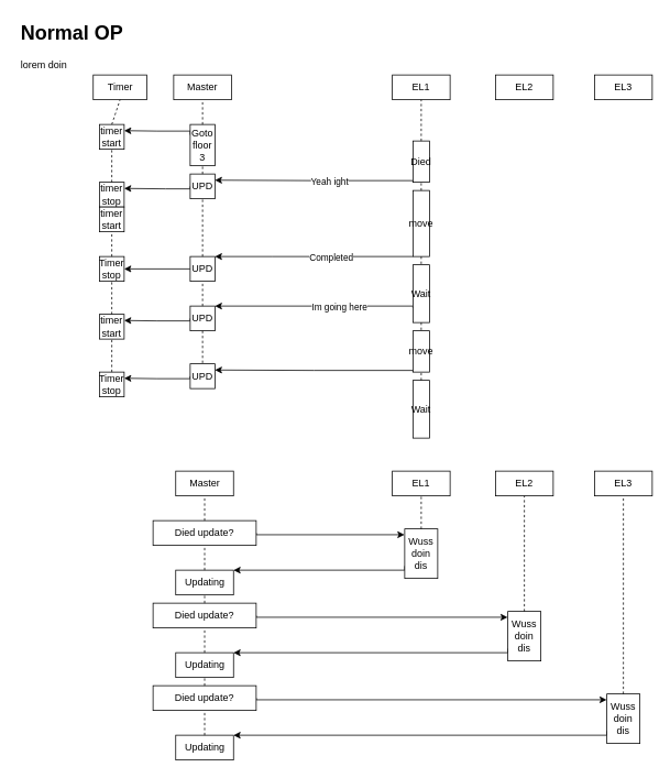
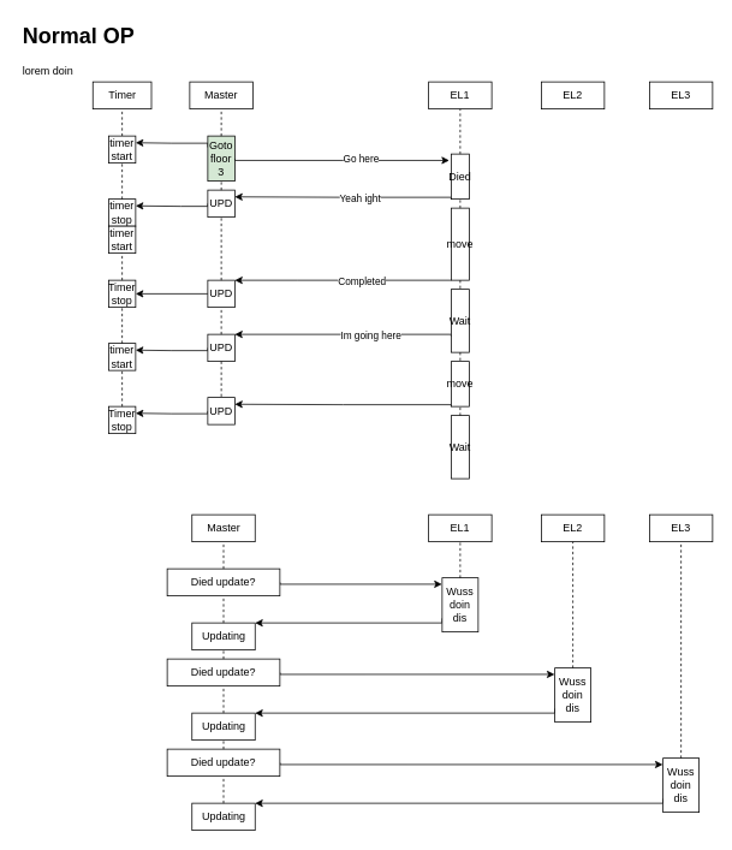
  <mxCell id="0" />
  <mxCell id="1" parent="0" />
  <mxCell id="2" value="Master" style="rounded=0;whiteSpace=wrap;html=1;" parent="1" vertex="1"><mxGeometry x="210" y="90" width="70" height="30" as="geometry" /></mxCell>
  <mxCell id="3" value="EL1" style="rounded=0;whiteSpace=wrap;html=1;" parent="1" vertex="1"><mxGeometry x="475" y="90" width="70" height="30" as="geometry" /></mxCell>
  <mxCell id="4" value="EL2" style="rounded=0;whiteSpace=wrap;html=1;" parent="1" vertex="1"><mxGeometry x="600" y="90" width="70" height="30" as="geometry" /></mxCell>
  <mxCell id="5" value="EL3" style="rounded=0;whiteSpace=wrap;html=1;" parent="1" vertex="1"><mxGeometry x="720" y="90" width="70" height="30" as="geometry" /></mxCell>
+ <mxCell id="6" style="edgeStyle=orthogonalEdgeStyle;rounded=0;orthogonalLoop=1;jettySize=auto;html=1;exitX=1;exitY=0.5;exitDx=0;exitDy=0;entryX=-0.105;entryY=0.142;entryDx=0;entryDy=0;entryPerimeter=0;" parent="1" source="9" target="24" edge="1"><mxGeometry relative="1" as="geometry"><Array as="points"><mxPoint x="260" y="177" /></Array></mxGeometry></mxCell>
+ <mxCell id="7" value="Go here" style="edgeLabel;html=1;align=center;verticalAlign=middle;resizable=0;points=[];" parent="6" vertex="1" connectable="0"><mxGeometry x="-0.333" y="-1" relative="1" as="geometry"><mxPoint x="62" y="-3" as="offset" /></mxGeometry></mxCell>
  <mxCell id="8" style="edgeStyle=orthogonalEdgeStyle;rounded=0;orthogonalLoop=1;jettySize=auto;html=1;exitX=0;exitY=0.25;exitDx=0;exitDy=0;entryX=1;entryY=0.25;entryDx=0;entryDy=0;" edge="1" parent="1" source="9" target="79"><mxGeometry relative="1" as="geometry"><Array as="points"><mxPoint x="230" y="158" /><mxPoint x="190" y="158" /></Array></mxGeometry></mxCell>
- <mxCell id="9" value="Goto floor 3" style="rounded=0;whiteSpace=wrap;html=1;" parent="1" vertex="1"><mxGeometry x="230" y="150" width="30" height="50" as="geometry" /></mxCell>
+ <mxCell id="9" value="Goto floor 3" style="rounded=0;whiteSpace=wrap;html=1;fillColor=#d5e8d4;" parent="1" vertex="1"><mxGeometry x="230" y="150" width="30" height="50" as="geometry" /></mxCell>
  <mxCell id="10" value="" style="endArrow=none;dashed=1;html=1;rounded=0;exitX=0.5;exitY=0;exitDx=0;exitDy=0;entryX=0.5;entryY=1;entryDx=0;entryDy=0;" parent="1" source="9" target="2" edge="1"><mxGeometry width="50" height="50" relative="1" as="geometry"><mxPoint x="410" y="430" as="sourcePoint" /><mxPoint x="460" y="380" as="targetPoint" /></mxGeometry></mxCell>
  <mxCell id="11" style="edgeStyle=orthogonalEdgeStyle;rounded=0;orthogonalLoop=1;jettySize=auto;html=1;exitX=0;exitY=1;exitDx=0;exitDy=0;entryX=1;entryY=0;entryDx=0;entryDy=0;" parent="1" source="13" target="15" edge="1"><mxGeometry relative="1" as="geometry"><Array as="points"><mxPoint x="330" y="310" /><mxPoint x="330" y="310" /></Array></mxGeometry></mxCell>
  <mxCell id="12" value="Completed" style="edgeLabel;html=1;align=center;verticalAlign=middle;resizable=0;points=[];" parent="11" vertex="1" connectable="0"><mxGeometry x="-0.342" y="-1" relative="1" as="geometry"><mxPoint x="-21" y="1" as="offset" /></mxGeometry></mxCell>
  <mxCell id="13" value="move" style="rounded=0;whiteSpace=wrap;html=1;" parent="1" vertex="1"><mxGeometry x="500" y="230" width="20" height="80" as="geometry" /></mxCell>
  <mxCell id="14" style="edgeStyle=orthogonalEdgeStyle;rounded=0;orthogonalLoop=1;jettySize=auto;html=1;exitX=0;exitY=0.5;exitDx=0;exitDy=0;entryX=1;entryY=0.5;entryDx=0;entryDy=0;" parent="1" source="15" target="40" edge="1"><mxGeometry relative="1" as="geometry" /></mxCell>
  <mxCell id="15" value="UPD" style="rounded=0;whiteSpace=wrap;html=1;" parent="1" vertex="1"><mxGeometry x="230" y="310" width="30" height="30" as="geometry" /></mxCell>
  <mxCell id="16" style="edgeStyle=orthogonalEdgeStyle;rounded=0;orthogonalLoop=1;jettySize=auto;html=1;exitX=0.5;exitY=1;exitDx=0;exitDy=0;" parent="1" source="13" target="13" edge="1"><mxGeometry relative="1" as="geometry" /></mxCell>
  <mxCell id="17" style="edgeStyle=orthogonalEdgeStyle;rounded=0;orthogonalLoop=1;jettySize=auto;html=1;exitX=0;exitY=0.75;exitDx=0;exitDy=0;entryX=1;entryY=0;entryDx=0;entryDy=0;" parent="1" source="19" target="21" edge="1"><mxGeometry relative="1" as="geometry"><Array as="points"><mxPoint x="500" y="370" /></Array></mxGeometry></mxCell>
  <mxCell id="18" value="Im going here" style="edgeLabel;html=1;align=center;verticalAlign=middle;resizable=0;points=[];" parent="17" vertex="1" connectable="0"><mxGeometry x="-0.122" y="2" relative="1" as="geometry"><mxPoint x="14" y="-2" as="offset" /></mxGeometry></mxCell>
  <mxCell id="19" value="Wait" style="rounded=0;whiteSpace=wrap;html=1;" parent="1" vertex="1"><mxGeometry x="500" y="320" width="20" height="70" as="geometry" /></mxCell>
  <mxCell id="20" style="edgeStyle=orthogonalEdgeStyle;rounded=0;orthogonalLoop=1;jettySize=auto;html=1;exitX=0;exitY=0.5;exitDx=0;exitDy=0;entryX=1;entryY=0.25;entryDx=0;entryDy=0;" parent="1" source="21" target="67" edge="1"><mxGeometry relative="1" as="geometry"><Array as="points"><mxPoint x="230" y="388" /><mxPoint x="190" y="388" /></Array></mxGeometry></mxCell>
  <mxCell id="21" value="UPD" style="rounded=0;whiteSpace=wrap;html=1;" parent="1" vertex="1"><mxGeometry x="230" y="370" width="30" height="30" as="geometry" /></mxCell>
  <mxCell id="22" style="edgeStyle=orthogonalEdgeStyle;rounded=0;orthogonalLoop=1;jettySize=auto;html=1;exitX=0;exitY=1;exitDx=0;exitDy=0;entryX=1;entryY=0.25;entryDx=0;entryDy=0;" parent="1" source="24" target="26" edge="1"><mxGeometry relative="1" as="geometry"><Array as="points"><mxPoint x="500" y="218" /><mxPoint x="380" y="218" /></Array></mxGeometry></mxCell>
  <mxCell id="23" value="Yeah ight" style="edgeLabel;html=1;align=center;verticalAlign=middle;resizable=0;points=[];" parent="22" vertex="1" connectable="0"><mxGeometry x="0.371" y="1" relative="1" as="geometry"><mxPoint x="63" y="1" as="offset" /></mxGeometry></mxCell>
  <mxCell id="24" value="Died" style="rounded=0;whiteSpace=wrap;html=1;" parent="1" vertex="1"><mxGeometry x="500" y="170" width="20" height="50" as="geometry" /></mxCell>
  <mxCell id="25" style="edgeStyle=orthogonalEdgeStyle;rounded=0;orthogonalLoop=1;jettySize=auto;html=1;exitX=0;exitY=0.5;exitDx=0;exitDy=0;entryX=1;entryY=0.25;entryDx=0;entryDy=0;" edge="1" parent="1" source="26" target="39"><mxGeometry relative="1" as="geometry"><Array as="points"><mxPoint x="230" y="228" /><mxPoint x="200" y="228" /></Array></mxGeometry></mxCell>
  <mxCell id="26" value="UPD" style="rounded=0;whiteSpace=wrap;html=1;" parent="1" vertex="1"><mxGeometry x="230" y="210" width="30" height="30" as="geometry" /></mxCell>
  <mxCell id="27" value="" style="endArrow=none;dashed=1;html=1;rounded=0;entryX=0.5;entryY=1;entryDx=0;entryDy=0;exitX=0.5;exitY=0;exitDx=0;exitDy=0;" parent="1" source="24" target="3" edge="1"><mxGeometry width="50" height="50" relative="1" as="geometry"><mxPoint x="540" y="220" as="sourcePoint" /><mxPoint x="590" y="170" as="targetPoint" /></mxGeometry></mxCell>
  <mxCell id="28" value="" style="endArrow=none;dashed=1;html=1;rounded=0;entryX=0.5;entryY=1;entryDx=0;entryDy=0;exitX=0.5;exitY=0;exitDx=0;exitDy=0;" parent="1" source="13" target="24" edge="1"><mxGeometry width="50" height="50" relative="1" as="geometry"><mxPoint x="680" y="320" as="sourcePoint" /><mxPoint x="730" y="270" as="targetPoint" /></mxGeometry></mxCell>
  <mxCell id="29" value="" style="endArrow=none;dashed=1;html=1;rounded=0;exitX=0.5;exitY=1;exitDx=0;exitDy=0;entryX=0.5;entryY=0;entryDx=0;entryDy=0;" parent="1" source="13" target="19" edge="1"><mxGeometry width="50" height="50" relative="1" as="geometry"><mxPoint x="680" y="320" as="sourcePoint" /><mxPoint x="730" y="270" as="targetPoint" /></mxGeometry></mxCell>
  <mxCell id="30" value="" style="endArrow=none;dashed=1;html=1;rounded=0;entryX=0.5;entryY=1;entryDx=0;entryDy=0;exitX=0.5;exitY=0;exitDx=0;exitDy=0;" parent="1" source="26" target="9" edge="1"><mxGeometry width="50" height="50" relative="1" as="geometry"><mxPoint x="170" y="320" as="sourcePoint" /><mxPoint x="220" y="270" as="targetPoint" /></mxGeometry></mxCell>
  <mxCell id="31" value="" style="endArrow=none;dashed=1;html=1;rounded=0;entryX=0.5;entryY=1;entryDx=0;entryDy=0;exitX=0.5;exitY=0;exitDx=0;exitDy=0;" parent="1" source="15" target="26" edge="1"><mxGeometry width="50" height="50" relative="1" as="geometry"><mxPoint x="160" y="300" as="sourcePoint" /><mxPoint x="210" y="250" as="targetPoint" /></mxGeometry></mxCell>
  <mxCell id="32" value="" style="endArrow=none;dashed=1;html=1;rounded=0;entryX=0.5;entryY=1;entryDx=0;entryDy=0;exitX=0.5;exitY=0;exitDx=0;exitDy=0;" parent="1" source="21" target="15" edge="1"><mxGeometry width="50" height="50" relative="1" as="geometry"><mxPoint x="140" y="400" as="sourcePoint" /><mxPoint x="190" y="350" as="targetPoint" /></mxGeometry></mxCell>
  <mxCell id="33" value="Master" style="rounded=0;whiteSpace=wrap;html=1;" parent="1" vertex="1"><mxGeometry x="212.5" y="570" width="70" height="30" as="geometry" /></mxCell>
  <mxCell id="34" value="EL1" style="rounded=0;whiteSpace=wrap;html=1;" parent="1" vertex="1"><mxGeometry x="475" y="570" width="70" height="30" as="geometry" /></mxCell>
  <mxCell id="35" value="EL2" style="rounded=0;whiteSpace=wrap;html=1;" parent="1" vertex="1"><mxGeometry x="600" y="570" width="70" height="30" as="geometry" /></mxCell>
  <mxCell id="36" value="EL3" style="rounded=0;whiteSpace=wrap;html=1;" parent="1" vertex="1"><mxGeometry x="720" y="570" width="70" height="30" as="geometry" /></mxCell>
  <mxCell id="37" value="&lt;h1&gt;Normal OP&lt;/h1&gt;&lt;div&gt;lorem doin&lt;/div&gt;" style="text;html=1;strokeColor=none;fillColor=none;spacing=5;spacingTop=-20;whiteSpace=wrap;overflow=hidden;rounded=0;" parent="1" vertex="1"><mxGeometry x="20" y="20" width="190" height="120" as="geometry" /></mxCell>
- <mxCell id="38" value="Timer" style="rounded=0;whiteSpace=wrap;html=1;" parent="1" vertex="1"><mxGeometry x="112.5" y="90" width="65" height="30" as="geometry" /></mxCell>
+ <mxCell id="38" value="Timer" style="rounded=0;whiteSpace=wrap;html=1;" parent="1" vertex="1"><mxGeometry x="102.5" y="90" width="65" height="30" as="geometry" /></mxCell>
  <mxCell id="39" value="timer stop" style="rounded=0;whiteSpace=wrap;html=1;" parent="1" vertex="1"><mxGeometry x="120" y="220" width="30" height="30" as="geometry" /></mxCell>
  <mxCell id="40" value="Timer stop" style="rounded=0;whiteSpace=wrap;html=1;" parent="1" vertex="1"><mxGeometry x="120" y="310" width="30" height="30" as="geometry" /></mxCell>
  <mxCell id="41" value="" style="endArrow=none;dashed=1;html=1;rounded=0;entryX=0.5;entryY=1;entryDx=0;entryDy=0;exitX=0.5;exitY=0;exitDx=0;exitDy=0;startArrow=none;" parent="1" source="79" target="38" edge="1"><mxGeometry width="50" height="50" relative="1" as="geometry"><mxPoint x="120" y="170" as="sourcePoint" /><mxPoint x="170" y="120" as="targetPoint" /></mxGeometry></mxCell>
  <mxCell id="42" value="" style="endArrow=none;dashed=1;html=1;rounded=0;entryX=0.5;entryY=1;entryDx=0;entryDy=0;exitX=0.5;exitY=0;exitDx=0;exitDy=0;" parent="1" source="40" target="39" edge="1"><mxGeometry width="50" height="50" relative="1" as="geometry"><mxPoint x="120" y="290" as="sourcePoint" /><mxPoint x="170" y="240" as="targetPoint" /></mxGeometry></mxCell>
  <mxCell id="43" style="edgeStyle=orthogonalEdgeStyle;rounded=0;orthogonalLoop=1;jettySize=auto;html=1;exitX=1;exitY=0.5;exitDx=0;exitDy=0;entryX=-0.007;entryY=0.118;entryDx=0;entryDy=0;entryPerimeter=0;" parent="1" source="44" target="47" edge="1"><mxGeometry relative="1" as="geometry"><Array as="points"><mxPoint x="310" y="647" /></Array></mxGeometry></mxCell>
  <mxCell id="44" value="Died update?" style="rounded=0;whiteSpace=wrap;html=1;" parent="1" vertex="1"><mxGeometry x="185" y="630" width="125" height="30" as="geometry" /></mxCell>
  <mxCell id="45" value="Updating" style="rounded=0;whiteSpace=wrap;html=1;" parent="1" vertex="1"><mxGeometry x="212.5" y="690" width="70" height="30" as="geometry" /></mxCell>
  <mxCell id="46" style="edgeStyle=orthogonalEdgeStyle;rounded=0;orthogonalLoop=1;jettySize=auto;html=1;exitX=0;exitY=0.75;exitDx=0;exitDy=0;entryX=1;entryY=0;entryDx=0;entryDy=0;" parent="1" source="47" target="45" edge="1"><mxGeometry relative="1" as="geometry"><Array as="points"><mxPoint x="490" y="690" /></Array></mxGeometry></mxCell>
  <mxCell id="47" value="Wuss doin dis" style="rounded=0;whiteSpace=wrap;html=1;" parent="1" vertex="1"><mxGeometry x="490" y="640" width="40" height="60" as="geometry" /></mxCell>
  <mxCell id="48" style="edgeStyle=orthogonalEdgeStyle;rounded=0;orthogonalLoop=1;jettySize=auto;html=1;exitX=1;exitY=0.5;exitDx=0;exitDy=0;entryX=-0.007;entryY=0.118;entryDx=0;entryDy=0;entryPerimeter=0;" parent="1" source="49" target="52" edge="1"><mxGeometry relative="1" as="geometry"><Array as="points"><mxPoint x="310" y="747" /></Array></mxGeometry></mxCell>
  <mxCell id="49" value="Died update?" style="rounded=0;whiteSpace=wrap;html=1;" parent="1" vertex="1"><mxGeometry x="185" y="730" width="125" height="30" as="geometry" /></mxCell>
  <mxCell id="50" value="Updating" style="rounded=0;whiteSpace=wrap;html=1;" parent="1" vertex="1"><mxGeometry x="212.5" y="790" width="70" height="30" as="geometry" /></mxCell>
  <mxCell id="51" style="edgeStyle=orthogonalEdgeStyle;rounded=0;orthogonalLoop=1;jettySize=auto;html=1;exitX=0;exitY=0.75;exitDx=0;exitDy=0;entryX=1;entryY=0;entryDx=0;entryDy=0;" parent="1" source="52" target="50" edge="1"><mxGeometry relative="1" as="geometry"><Array as="points"><mxPoint x="615" y="790" /></Array></mxGeometry></mxCell>
  <mxCell id="52" value="Wuss doin dis" style="rounded=0;whiteSpace=wrap;html=1;" parent="1" vertex="1"><mxGeometry x="615" y="740" width="40" height="60" as="geometry" /></mxCell>
  <mxCell id="53" style="edgeStyle=orthogonalEdgeStyle;rounded=0;orthogonalLoop=1;jettySize=auto;html=1;exitX=1;exitY=0.5;exitDx=0;exitDy=0;entryX=-0.007;entryY=0.118;entryDx=0;entryDy=0;entryPerimeter=0;" parent="1" source="54" target="57" edge="1"><mxGeometry relative="1" as="geometry"><Array as="points"><mxPoint x="310" y="847" /></Array></mxGeometry></mxCell>
  <mxCell id="54" value="Died update?" style="rounded=0;whiteSpace=wrap;html=1;" parent="1" vertex="1"><mxGeometry x="185" y="830" width="125" height="30" as="geometry" /></mxCell>
  <mxCell id="55" value="Updating" style="rounded=0;whiteSpace=wrap;html=1;" parent="1" vertex="1"><mxGeometry x="212.5" y="890" width="70" height="30" as="geometry" /></mxCell>
  <mxCell id="56" style="edgeStyle=orthogonalEdgeStyle;rounded=0;orthogonalLoop=1;jettySize=auto;html=1;exitX=0;exitY=0.75;exitDx=0;exitDy=0;entryX=1;entryY=0;entryDx=0;entryDy=0;" parent="1" source="57" target="55" edge="1"><mxGeometry relative="1" as="geometry"><Array as="points"><mxPoint x="735" y="890" /></Array></mxGeometry></mxCell>
  <mxCell id="57" value="Wuss doin dis" style="rounded=0;whiteSpace=wrap;html=1;" parent="1" vertex="1"><mxGeometry x="735" y="840" width="40" height="60" as="geometry" /></mxCell>
  <mxCell id="58" value="" style="endArrow=none;dashed=1;html=1;rounded=0;entryX=0.5;entryY=1;entryDx=0;entryDy=0;exitX=0.5;exitY=0;exitDx=0;exitDy=0;" parent="1" source="57" target="36" edge="1"><mxGeometry width="50" height="50" relative="1" as="geometry"><mxPoint x="560" y="840" as="sourcePoint" /><mxPoint x="610" y="790" as="targetPoint" /></mxGeometry></mxCell>
  <mxCell id="59" value="" style="endArrow=none;dashed=1;html=1;rounded=0;entryX=0.5;entryY=1;entryDx=0;entryDy=0;exitX=0.5;exitY=0;exitDx=0;exitDy=0;" parent="1" source="52" target="35" edge="1"><mxGeometry width="50" height="50" relative="1" as="geometry"><mxPoint x="610" y="660" as="sourcePoint" /><mxPoint x="660" y="610" as="targetPoint" /></mxGeometry></mxCell>
  <mxCell id="60" value="" style="endArrow=none;dashed=1;html=1;rounded=0;entryX=0.5;entryY=1;entryDx=0;entryDy=0;exitX=0.5;exitY=0;exitDx=0;exitDy=0;" parent="1" source="47" target="34" edge="1"><mxGeometry width="50" height="50" relative="1" as="geometry"><mxPoint x="380" y="640" as="sourcePoint" /><mxPoint x="430" y="590" as="targetPoint" /></mxGeometry></mxCell>
  <mxCell id="61" value="" style="endArrow=none;dashed=1;html=1;rounded=0;entryX=0.5;entryY=1;entryDx=0;entryDy=0;exitX=0.5;exitY=0;exitDx=0;exitDy=0;" parent="1" source="44" target="33" edge="1"><mxGeometry width="50" height="50" relative="1" as="geometry"><mxPoint x="120" y="760" as="sourcePoint" /><mxPoint x="170" y="710" as="targetPoint" /></mxGeometry></mxCell>
  <mxCell id="62" value="" style="endArrow=none;dashed=1;html=1;rounded=0;entryX=0.5;entryY=1;entryDx=0;entryDy=0;exitX=0.5;exitY=0;exitDx=0;exitDy=0;" parent="1" source="45" target="44" edge="1"><mxGeometry width="50" height="50" relative="1" as="geometry"><mxPoint x="550" y="850" as="sourcePoint" /><mxPoint x="600" y="800" as="targetPoint" /></mxGeometry></mxCell>
  <mxCell id="63" value="" style="endArrow=none;dashed=1;html=1;rounded=0;entryX=0.5;entryY=1;entryDx=0;entryDy=0;exitX=0.5;exitY=0;exitDx=0;exitDy=0;" parent="1" source="49" target="45" edge="1"><mxGeometry width="50" height="50" relative="1" as="geometry"><mxPoint x="550" y="850" as="sourcePoint" /><mxPoint x="600" y="800" as="targetPoint" /></mxGeometry></mxCell>
  <mxCell id="64" value="" style="endArrow=none;dashed=1;html=1;rounded=0;entryX=0.5;entryY=1;entryDx=0;entryDy=0;exitX=0.5;exitY=0;exitDx=0;exitDy=0;" parent="1" source="50" target="49" edge="1"><mxGeometry width="50" height="50" relative="1" as="geometry"><mxPoint x="90" y="890" as="sourcePoint" /><mxPoint x="140" y="840" as="targetPoint" /></mxGeometry></mxCell>
  <mxCell id="65" value="" style="endArrow=none;dashed=1;html=1;rounded=0;entryX=0.5;entryY=1;entryDx=0;entryDy=0;exitX=0.5;exitY=0;exitDx=0;exitDy=0;" parent="1" source="54" target="50" edge="1"><mxGeometry width="50" height="50" relative="1" as="geometry"><mxPoint x="550" y="850" as="sourcePoint" /><mxPoint x="600" y="800" as="targetPoint" /></mxGeometry></mxCell>
  <mxCell id="66" value="" style="endArrow=none;dashed=1;html=1;rounded=0;entryX=0.5;entryY=1;entryDx=0;entryDy=0;exitX=0.5;exitY=0;exitDx=0;exitDy=0;" parent="1" source="55" target="54" edge="1"><mxGeometry width="50" height="50" relative="1" as="geometry"><mxPoint x="550" y="850" as="sourcePoint" /><mxPoint x="600" y="800" as="targetPoint" /></mxGeometry></mxCell>
  <mxCell id="67" value="timer start" style="rounded=0;whiteSpace=wrap;html=1;" parent="1" vertex="1"><mxGeometry x="120" y="380" width="30" height="30" as="geometry" /></mxCell>
  <mxCell id="68" value="" style="endArrow=none;dashed=1;html=1;rounded=0;entryX=0.5;entryY=1;entryDx=0;entryDy=0;exitX=0.5;exitY=0;exitDx=0;exitDy=0;" parent="1" source="67" target="40" edge="1"><mxGeometry width="50" height="50" relative="1" as="geometry"><mxPoint x="410" y="380" as="sourcePoint" /><mxPoint x="460" y="330" as="targetPoint" /></mxGeometry></mxCell>
  <mxCell id="69" value="Timer stop" style="rounded=0;whiteSpace=wrap;html=1;" parent="1" vertex="1"><mxGeometry x="120" y="450" width="30" height="30" as="geometry" /></mxCell>
  <mxCell id="70" style="edgeStyle=orthogonalEdgeStyle;rounded=0;orthogonalLoop=1;jettySize=auto;html=1;exitX=0;exitY=1;exitDx=0;exitDy=0;entryX=1;entryY=0.25;entryDx=0;entryDy=0;" parent="1" source="71" target="75" edge="1"><mxGeometry relative="1" as="geometry"><Array as="points"><mxPoint x="500" y="448" /><mxPoint x="380" y="448" /></Array></mxGeometry></mxCell>
  <mxCell id="71" value="move" style="rounded=0;whiteSpace=wrap;html=1;" parent="1" vertex="1"><mxGeometry x="500" y="400" width="20" height="50" as="geometry" /></mxCell>
  <mxCell id="72" value="" style="endArrow=none;dashed=1;html=1;rounded=0;entryX=0.5;entryY=1;entryDx=0;entryDy=0;exitX=0.5;exitY=0;exitDx=0;exitDy=0;" parent="1" source="69" target="67" edge="1"><mxGeometry width="50" height="50" relative="1" as="geometry"><mxPoint x="410" y="380" as="sourcePoint" /><mxPoint x="460" y="330" as="targetPoint" /></mxGeometry></mxCell>
  <mxCell id="73" value="" style="endArrow=none;dashed=1;html=1;rounded=0;exitX=0.5;exitY=1;exitDx=0;exitDy=0;entryX=0.5;entryY=0;entryDx=0;entryDy=0;" parent="1" source="19" target="71" edge="1"><mxGeometry width="50" height="50" relative="1" as="geometry"><mxPoint x="540" y="430" as="sourcePoint" /><mxPoint x="590" y="380" as="targetPoint" /></mxGeometry></mxCell>
  <mxCell id="74" style="edgeStyle=orthogonalEdgeStyle;rounded=0;orthogonalLoop=1;jettySize=auto;html=1;exitX=0;exitY=0.5;exitDx=0;exitDy=0;entryX=1;entryY=0.25;entryDx=0;entryDy=0;" parent="1" source="75" target="69" edge="1"><mxGeometry relative="1" as="geometry"><Array as="points"><mxPoint x="230" y="458" /><mxPoint x="190" y="458" /></Array></mxGeometry></mxCell>
  <mxCell id="75" value="UPD" style="rounded=0;whiteSpace=wrap;html=1;" parent="1" vertex="1"><mxGeometry x="230" y="440" width="30" height="30" as="geometry" /></mxCell>
  <mxCell id="76" value="" style="endArrow=none;dashed=1;html=1;rounded=0;exitX=0.5;exitY=1;exitDx=0;exitDy=0;entryX=0.5;entryY=0;entryDx=0;entryDy=0;" parent="1" source="21" target="75" edge="1"><mxGeometry width="50" height="50" relative="1" as="geometry"><mxPoint x="330" y="380" as="sourcePoint" /><mxPoint x="380" y="330" as="targetPoint" /></mxGeometry></mxCell>
  <mxCell id="77" value="Wait" style="rounded=0;whiteSpace=wrap;html=1;" parent="1" vertex="1"><mxGeometry x="500" y="460" width="20" height="70" as="geometry" /></mxCell>
  <mxCell id="78" value="" style="endArrow=none;dashed=1;html=1;rounded=0;entryX=0.5;entryY=1;entryDx=0;entryDy=0;exitX=0.5;exitY=0;exitDx=0;exitDy=0;" parent="1" source="77" target="71" edge="1"><mxGeometry width="50" height="50" relative="1" as="geometry"><mxPoint x="330" y="380" as="sourcePoint" /><mxPoint x="380" y="330" as="targetPoint" /></mxGeometry></mxCell>
  <mxCell id="79" value="timer start" style="rounded=0;whiteSpace=wrap;html=1;" vertex="1" parent="1"><mxGeometry x="120" y="150" width="30" height="30" as="geometry" /></mxCell>
  <mxCell id="80" value="" style="endArrow=none;dashed=1;html=1;rounded=0;entryX=0.5;entryY=1;entryDx=0;entryDy=0;exitX=0.5;exitY=0;exitDx=0;exitDy=0;" edge="1" parent="1" source="39" target="79"><mxGeometry width="50" height="50" relative="1" as="geometry"><mxPoint x="135" y="210" as="sourcePoint" /><mxPoint x="135" y="120" as="targetPoint" /></mxGeometry></mxCell>
  <mxCell id="81" value="timer start" style="rounded=0;whiteSpace=wrap;html=1;" vertex="1" parent="1"><mxGeometry x="120" y="250" width="30" height="30" as="geometry" /></mxCell>
